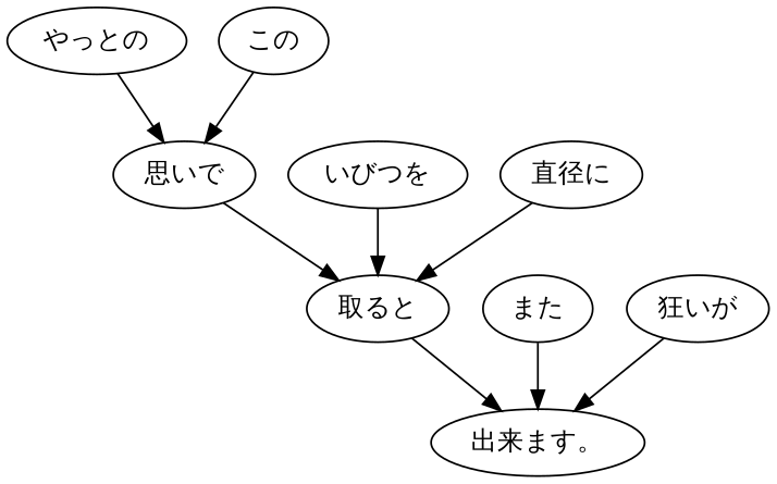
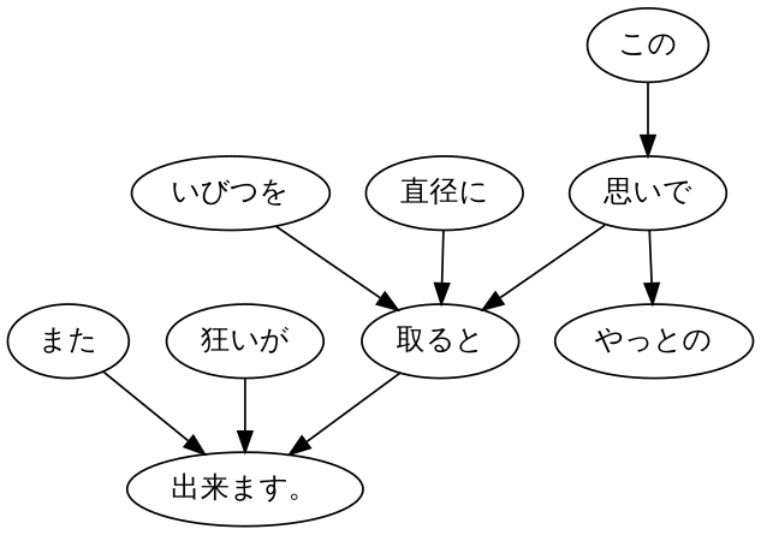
  digraph {
    fontname="PT Serif"
    node [fontname="PT Serif"]
    edge [fontname="PT Serif"]
    n1 [label="やっとの"]
    n2 [label="思いで"]
    n3 [label="取ると"]
    n4 [label="出来ます。"]
    n5 [label="この"]
    n6 [label="いびつを"]
    n7 [label="また"]
    n8 [label="直径に"]
    n9 [label="狂いが"]
-   n1 -> n2
+   n2 -> n1
    n2 -> n3
    n3 -> n4
    n5 -> n2
    n6 -> n3
    n7 -> n4
    n8 -> n3
    n9 -> n4
  }
